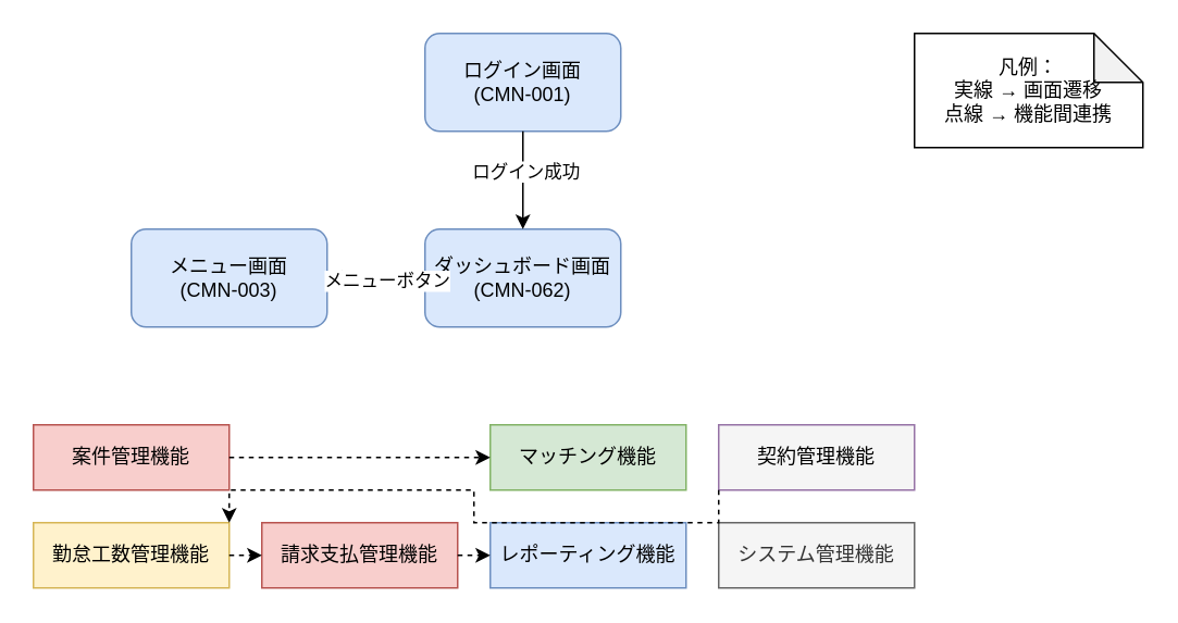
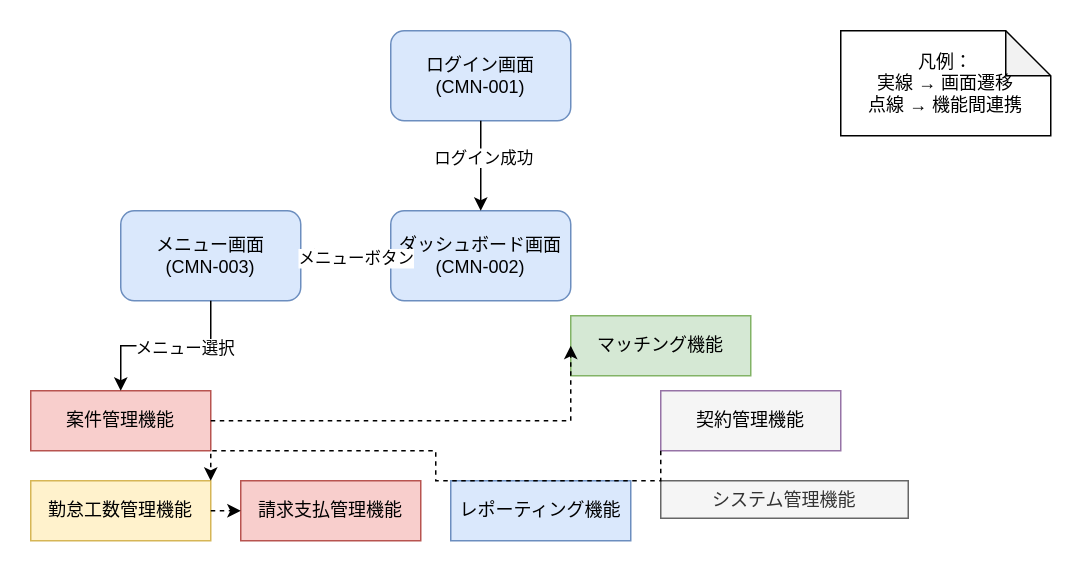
  <mxCell id="0" />
  <mxCell id="1" parent="0" />
  <mxCell id="2" value="ログイン画面&#10;(CMN-001)" style="rounded=1;whiteSpace=wrap;html=1;fillColor=#dae8fc;strokeColor=#6c8ebf;" vertex="1" parent="1"><mxGeometry x="260" y="20" width="120" height="60" as="geometry" /></mxCell>
- <mxCell id="3" value="ダッシュボード画面&#10;(CMN-062)" style="rounded=1;whiteSpace=wrap;html=1;fillColor=#dae8fc;strokeColor=#6c8ebf;" vertex="1" parent="1"><mxGeometry x="260" y="140" width="120" height="60" as="geometry" /></mxCell>
+ <mxCell id="3" value="ダッシュボード画面&#10;(CMN-002)" style="rounded=1;whiteSpace=wrap;html=1;fillColor=#dae8fc;strokeColor=#6c8ebf;" vertex="1" parent="1"><mxGeometry x="260" y="140" width="120" height="60" as="geometry" /></mxCell>
  <mxCell id="4" value="メニュー画面&#10;(CMN-003)" style="rounded=1;whiteSpace=wrap;html=1;fillColor=#dae8fc;strokeColor=#6c8ebf;" vertex="1" parent="1"><mxGeometry x="80" y="140" width="120" height="60" as="geometry" /></mxCell>
  <mxCell id="5" style="edgeStyle=orthogonalEdgeStyle;rounded=0;orthogonalLoop=1;jettySize=auto;html=1;exitX=0.5;exitY=1;exitDx=0;exitDy=0;entryX=0.5;entryY=0;entryDx=0;entryDy=0;" edge="1" parent="1" source="2" target="3"><mxGeometry relative="1" as="geometry" /></mxCell>
  <mxCell id="6" value="ログイン成功" style="edgeLabel;html=1;align=center;verticalAlign=middle;resizable=0;points=[];" vertex="1" connectable="0" parent="5"><mxGeometry x="-0.2" y="1" relative="1" as="geometry"><mxPoint as="offset" /></mxGeometry></mxCell>
  <mxCell id="7" style="edgeStyle=orthogonalEdgeStyle;rounded=0;orthogonalLoop=1;jettySize=auto;html=1;exitX=0;exitY=0.5;exitDx=0;exitDy=0;entryX=1;entryY=0.5;entryDx=0;entryDy=0;" edge="1" parent="1" source="3" target="4"><mxGeometry relative="1" as="geometry" /></mxCell>
  <mxCell id="8" value="メニューボタン" style="edgeLabel;html=1;align=center;verticalAlign=middle;resizable=0;points=[];" vertex="1" connectable="0" parent="7"><mxGeometry x="-0.2" y="1" relative="1" as="geometry"><mxPoint as="offset" /></mxGeometry></mxCell>
  <mxCell id="9" value="案件管理機能" style="rounded=0;whiteSpace=wrap;html=1;fillColor=#f8cecc;strokeColor=#b85450;" vertex="1" parent="1"><mxGeometry x="20" y="260" width="120" height="40" as="geometry" /></mxCell>
- <mxCell id="10" value="マッチング機能" style="rounded=0;whiteSpace=wrap;html=1;fillColor=#d5e8d4;strokeColor=#82b366;" vertex="1" parent="1"><mxGeometry x="300" y="260" width="120" height="40" as="geometry" /></mxCell>
+ <mxCell id="10" value="マッチング機能" style="rounded=0;whiteSpace=wrap;html=1;fillColor=#d5e8d4;strokeColor=#82b366;" vertex="1" parent="1"><mxGeometry x="380" y="210" width="120" height="40" as="geometry" /></mxCell>
  <mxCell id="11" value="契約管理機能" style="rounded=0;whiteSpace=wrap;html=1;fillColor=#f5f5f5;strokeColor=#9673a6;" vertex="1" parent="1"><mxGeometry x="440" y="260" width="120" height="40" as="geometry" /></mxCell>
  <mxCell id="12" value="勤怠工数管理機能" style="rounded=0;whiteSpace=wrap;html=1;fillColor=#fff2cc;strokeColor=#d6b656;" vertex="1" parent="1"><mxGeometry x="20" y="320" width="120" height="40" as="geometry" /></mxCell>
  <mxCell id="13" value="請求支払管理機能" style="rounded=0;whiteSpace=wrap;html=1;fillColor=#f8cecc;strokeColor=#b85450;" vertex="1" parent="1"><mxGeometry x="160" y="320" width="120" height="40" as="geometry" /></mxCell>
  <mxCell id="14" value="レポーティング機能" style="rounded=0;whiteSpace=wrap;html=1;fillColor=#dae8fc;strokeColor=#6c8ebf;" vertex="1" parent="1"><mxGeometry x="300" y="320" width="120" height="40" as="geometry" /></mxCell>
- <mxCell id="15" value="システム管理機能" style="rounded=0;whiteSpace=wrap;html=1;fillColor=#f5f5f5;strokeColor=#666666;fontColor=#333333;" vertex="1" parent="1"><mxGeometry x="440" y="320" width="120" height="40" as="geometry" /></mxCell>
+ <mxCell id="15" value="システム管理機能" style="rounded=0;whiteSpace=wrap;html=1;fillColor=#f5f5f5;strokeColor=#666666;fontColor=#333333;" vertex="1" parent="1"><mxGeometry x="440" y="320" width="165" height="25" as="geometry" /></mxCell>
+ <mxCell id="16" style="edgeStyle=orthogonalEdgeStyle;rounded=0;orthogonalLoop=1;jettySize=auto;html=1;exitX=0.5;exitY=1;exitDx=0;exitDy=0;entryX=0.5;entryY=0;entryDx=0;entryDy=0;" edge="1" parent="1" source="4" target="9"><mxGeometry relative="1" as="geometry"><Array as="points"><mxPoint x="140" y="230" /><mxPoint x="80" y="230" /></Array></mxGeometry></mxCell>
+ <mxCell id="17" value="メニュー選択" style="edgeLabel;html=1;align=center;verticalAlign=middle;resizable=0;points=[];" vertex="1" connectable="0" parent="16"><mxGeometry x="-0.2" y="1" relative="1" as="geometry"><mxPoint as="offset" /></mxGeometry></mxCell>
  <mxCell id="18" style="edgeStyle=orthogonalEdgeStyle;rounded=0;orthogonalLoop=1;jettySize=auto;html=1;exitX=1;exitY=0.5;exitDx=0;exitDy=0;entryX=0;entryY=0.5;entryDx=0;entryDy=0;dashed=1;" edge="1" parent="1" source="9" target="10"><mxGeometry relative="1" as="geometry"><Array as="points"><mxPoint x="230" y="280" /><mxPoint x="230" y="280" /></Array></mxGeometry></mxCell>
  <mxCell id="19" style="edgeStyle=orthogonalEdgeStyle;rounded=0;orthogonalLoop=1;jettySize=auto;html=1;exitX=0;exitY=1;exitDx=0;exitDy=0;entryX=1;entryY=0;entryDx=0;entryDy=0;dashed=1;" edge="1" parent="1" source="11" target="12"><mxGeometry relative="1" as="geometry" /></mxCell>
  <mxCell id="20" style="edgeStyle=orthogonalEdgeStyle;rounded=0;orthogonalLoop=1;jettySize=auto;html=1;exitX=1;exitY=0.5;exitDx=0;exitDy=0;entryX=0;entryY=0.5;entryDx=0;entryDy=0;dashed=1;" edge="1" parent="1" source="12" target="13"><mxGeometry relative="1" as="geometry" /></mxCell>
- <mxCell id="21" style="edgeStyle=orthogonalEdgeStyle;rounded=0;orthogonalLoop=1;jettySize=auto;html=1;exitX=1;exitY=0.5;exitDx=0;exitDy=0;entryX=0;entryY=0.5;entryDx=0;entryDy=0;dashed=1;" edge="1" parent="1" source="13" target="14"><mxGeometry relative="1" as="geometry" /></mxCell>
  <mxCell id="22" value="凡例：&#10;実線 → 画面遷移&#10;点線 → 機能間連携" style="shape=note;whiteSpace=wrap;html=1;backgroundOutline=1;darkOpacity=0.05;" vertex="1" parent="1"><mxGeometry x="560" y="20" width="140" height="70" as="geometry" /></mxCell>
